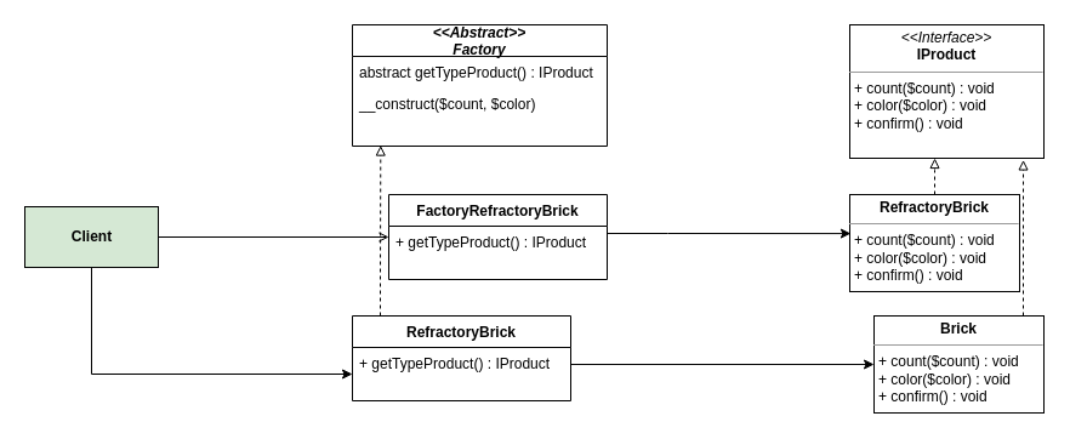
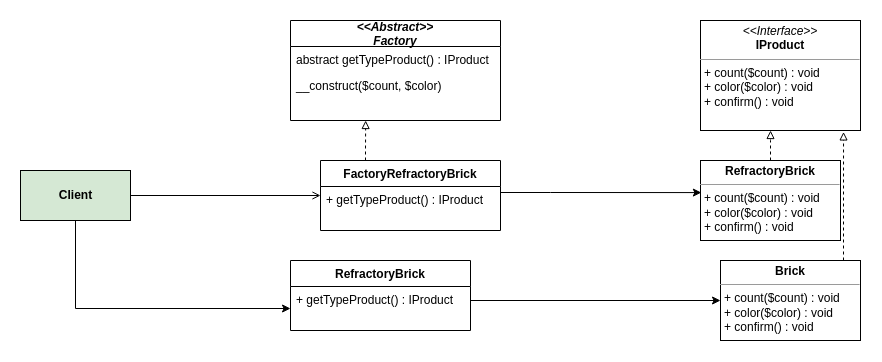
  <mxCell id="0" />
  <mxCell id="1" parent="0" />
  <mxCell id="2" style="edgeStyle=orthogonalEdgeStyle;rounded=0;orthogonalLoop=1;jettySize=auto;html=1;endArrow=open;" edge="1" parent="1" source="4" target="10"><mxGeometry relative="1" as="geometry" /></mxCell>
  <mxCell id="3" style="edgeStyle=orthogonalEdgeStyle;rounded=0;orthogonalLoop=1;jettySize=auto;html=1;" edge="1" parent="1" source="4" target="14"><mxGeometry relative="1" as="geometry" /></mxCell>
  <mxCell id="4" value="&lt;b&gt;Client&lt;/b&gt;" style="html=1;fillColor=#d5e8d4;" parent="1" vertex="1"><mxGeometry x="20" y="170" width="110" height="50" as="geometry" /></mxCell>
  <mxCell id="5" value="&lt;&lt;Abstract&gt;&gt;&#10;Factory" style="swimlane;fontStyle=3;childLayout=stackLayout;horizontal=1;startSize=26;fillColor=none;horizontalStack=0;resizeParent=1;resizeParentMax=0;resizeLast=0;collapsible=1;marginBottom=0;" parent="1" vertex="1"><mxGeometry x="290" y="20" width="210" height="100" as="geometry" /></mxCell>
  <mxCell id="6" value="abstract getTypeProduct() : IProduct" style="text;strokeColor=none;fillColor=none;align=left;verticalAlign=top;spacingLeft=4;spacingRight=4;overflow=hidden;rotatable=0;points=[[0,0.5],[1,0.5]];portConstraint=eastwest;" parent="5" vertex="1"><mxGeometry y="26" width="210" height="26" as="geometry" /></mxCell>
  <mxCell id="7" value="__construct($count, $color)" style="text;strokeColor=none;fillColor=none;align=left;verticalAlign=top;spacingLeft=4;spacingRight=4;overflow=hidden;rotatable=0;points=[[0,0.5],[1,0.5]];portConstraint=eastwest;" parent="5" vertex="1"><mxGeometry y="52" width="210" height="48" as="geometry" /></mxCell>
+ <mxCell id="8" style="edgeStyle=orthogonalEdgeStyle;rounded=0;orthogonalLoop=1;jettySize=auto;html=1;entryX=0.358;entryY=1;entryDx=0;entryDy=0;entryPerimeter=0;endArrow=block;endFill=0;dashed=1;" parent="1" source="10" target="7" edge="1"><mxGeometry relative="1" as="geometry"><Array as="points"><mxPoint x="365" y="150" /><mxPoint x="365" y="150" /></Array></mxGeometry></mxCell>
  <mxCell id="9" style="edgeStyle=orthogonalEdgeStyle;rounded=0;orthogonalLoop=1;jettySize=auto;html=1;endArrow=classic;endFill=1;entryX=0.006;entryY=0.401;entryDx=0;entryDy=0;entryPerimeter=0;" parent="1" source="10" target="17" edge="1"><mxGeometry relative="1" as="geometry"><mxPoint x="700" y="195" as="targetPoint" /><Array as="points"><mxPoint x="550" y="192" /><mxPoint x="550" y="192" /></Array></mxGeometry></mxCell>
  <mxCell id="10" value="FactoryRefractoryBrick" style="swimlane;fontStyle=1;childLayout=stackLayout;horizontal=1;startSize=26;fillColor=none;horizontalStack=0;resizeParent=1;resizeParentMax=0;resizeLast=0;collapsible=1;marginBottom=0;" parent="1" vertex="1"><mxGeometry x="320" y="160" width="180" height="70" as="geometry" /></mxCell>
  <mxCell id="11" value="+ getTypeProduct() : IProduct" style="text;strokeColor=none;fillColor=none;align=left;verticalAlign=top;spacingLeft=4;spacingRight=4;overflow=hidden;rotatable=0;points=[[0,0.5],[1,0.5]];portConstraint=eastwest;" parent="10" vertex="1"><mxGeometry y="26" width="180" height="44" as="geometry" /></mxCell>
- <mxCell id="12" style="edgeStyle=orthogonalEdgeStyle;rounded=0;orthogonalLoop=1;jettySize=auto;html=1;entryX=0.111;entryY=0.99;entryDx=0;entryDy=0;entryPerimeter=0;endArrow=block;endFill=0;dashed=1;" parent="1" source="13" target="7" edge="1"><mxGeometry relative="1" as="geometry"><Array as="points"><mxPoint x="313" y="230" /><mxPoint x="313" y="230" /></Array></mxGeometry></mxCell>
  <mxCell id="13" value="RefractoryBrick" style="swimlane;fontStyle=1;childLayout=stackLayout;horizontal=1;startSize=26;fillColor=none;horizontalStack=0;resizeParent=1;resizeParentMax=0;resizeLast=0;collapsible=1;marginBottom=0;" parent="1" vertex="1"><mxGeometry x="290" y="260" width="180" height="70" as="geometry" /></mxCell>
  <mxCell id="14" value="+ getTypeProduct() : IProduct" style="text;strokeColor=none;fillColor=none;align=left;verticalAlign=top;spacingLeft=4;spacingRight=4;overflow=hidden;rotatable=0;points=[[0,0.5],[1,0.5]];portConstraint=eastwest;" parent="13" vertex="1"><mxGeometry y="26" width="180" height="44" as="geometry" /></mxCell>
  <mxCell id="15" value="&lt;p style=&quot;margin: 0px ; margin-top: 4px ; text-align: center&quot;&gt;&lt;i&gt;&amp;lt;&amp;lt;Interface&amp;gt;&amp;gt;&lt;/i&gt;&lt;br&gt;&lt;b&gt;IProduct&lt;/b&gt;&lt;/p&gt;&lt;hr size=&quot;1&quot;&gt;&lt;p style=&quot;margin: 0px ; margin-left: 4px&quot;&gt;+ count($count) : void&lt;/p&gt;&lt;p style=&quot;margin: 0px ; margin-left: 4px&quot;&gt;+ color($color) : void&lt;/p&gt;&lt;p style=&quot;margin: 0px ; margin-left: 4px&quot;&gt;+ confirm() : void&lt;/p&gt;" style="verticalAlign=top;align=left;overflow=fill;fontSize=12;fontFamily=Helvetica;html=1;" parent="1" vertex="1"><mxGeometry x="700" y="20" width="160" height="110" as="geometry" /></mxCell>
  <mxCell id="16" style="edgeStyle=orthogonalEdgeStyle;rounded=0;orthogonalLoop=1;jettySize=auto;html=1;entryX=0.438;entryY=1;entryDx=0;entryDy=0;entryPerimeter=0;endArrow=block;endFill=0;dashed=1;" parent="1" source="17" target="15" edge="1"><mxGeometry relative="1" as="geometry" /></mxCell>
  <mxCell id="17" value="&lt;p style=&quot;margin: 0px ; margin-top: 4px ; text-align: center&quot;&gt;&lt;b&gt;RefractoryBrick&lt;/b&gt;&lt;/p&gt;&lt;hr size=&quot;1&quot;&gt;&lt;p style=&quot;margin: 0px ; margin-left: 4px&quot;&gt;+ count($count) : void&lt;/p&gt;&lt;p style=&quot;margin: 0px ; margin-left: 4px&quot;&gt;+ color($color) : void&lt;/p&gt;&lt;p style=&quot;margin: 0px ; margin-left: 4px&quot;&gt;+ confirm() : void&lt;/p&gt;" style="verticalAlign=top;align=left;overflow=fill;fontSize=12;fontFamily=Helvetica;html=1;" parent="1" vertex="1"><mxGeometry x="700" y="160" width="140" height="80" as="geometry" /></mxCell>
  <mxCell id="18" style="edgeStyle=orthogonalEdgeStyle;rounded=0;orthogonalLoop=1;jettySize=auto;html=1;entryX=0.894;entryY=1.013;entryDx=0;entryDy=0;entryPerimeter=0;dashed=1;endArrow=block;endFill=0;" parent="1" source="19" target="15" edge="1"><mxGeometry relative="1" as="geometry"><Array as="points"><mxPoint x="843" y="220" /><mxPoint x="843" y="220" /></Array></mxGeometry></mxCell>
  <mxCell id="19" value="&lt;p style=&quot;margin: 0px ; margin-top: 4px ; text-align: center&quot;&gt;&lt;b&gt;Brick&lt;/b&gt;&lt;/p&gt;&lt;hr size=&quot;1&quot;&gt;&lt;p style=&quot;margin: 0px ; margin-left: 4px&quot;&gt;+ count($count) : void&lt;/p&gt;&lt;p style=&quot;margin: 0px ; margin-left: 4px&quot;&gt;+ color($color) : void&lt;/p&gt;&lt;p style=&quot;margin: 0px ; margin-left: 4px&quot;&gt;+ confirm() : void&lt;/p&gt;" style="verticalAlign=top;align=left;overflow=fill;fontSize=12;fontFamily=Helvetica;html=1;" parent="1" vertex="1"><mxGeometry x="720" y="260" width="140" height="80" as="geometry" /></mxCell>
  <mxCell id="20" style="edgeStyle=orthogonalEdgeStyle;rounded=0;orthogonalLoop=1;jettySize=auto;html=1;endArrow=classic;endFill=1;exitX=1;exitY=0.5;exitDx=0;exitDy=0;" parent="1" source="14" target="19" edge="1"><mxGeometry relative="1" as="geometry"><mxPoint x="718" y="308" as="targetPoint" /><mxPoint x="500" y="310" as="sourcePoint" /><Array as="points"><mxPoint x="470" y="300" /></Array></mxGeometry></mxCell>
